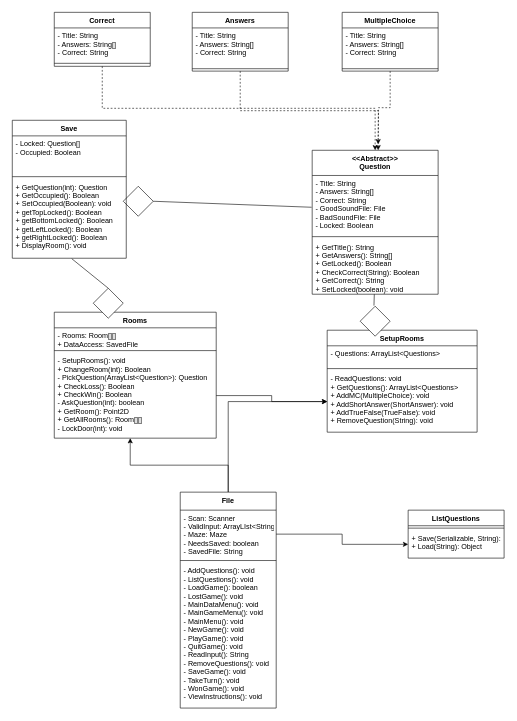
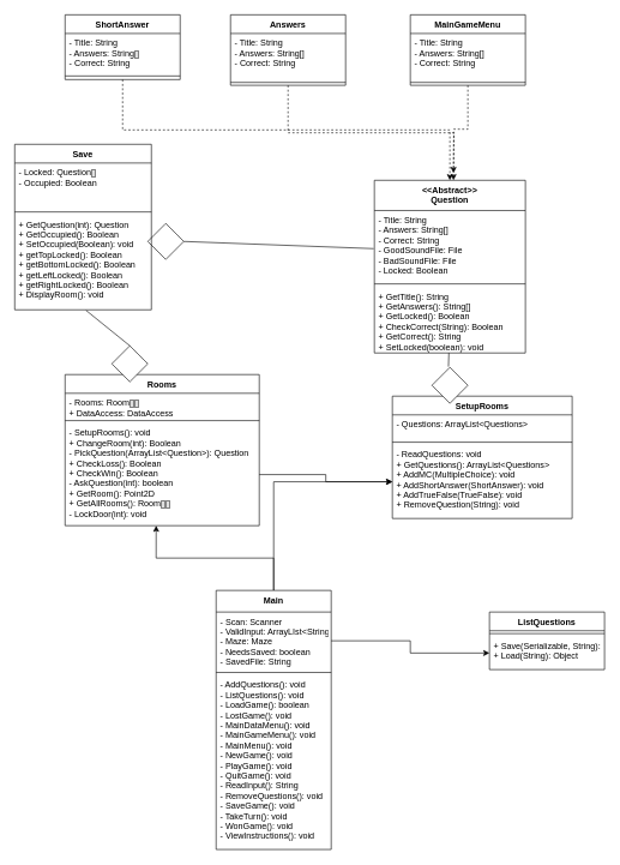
  <mxCell id="0" />
  <mxCell id="1" parent="0" />
  <mxCell id="2" value="Rooms" style="swimlane;fontStyle=1;align=center;verticalAlign=top;childLayout=stackLayout;horizontal=1;startSize=26;horizontalStack=0;resizeParent=1;resizeParentMax=0;resizeLast=0;collapsible=1;marginBottom=0;" parent="1" vertex="1"><mxGeometry x="90" y="520" width="270" height="210" as="geometry" /></mxCell>
- <mxCell id="3" value="- Rooms: Room[][]&#10;+ DataAccess: SavedFile" style="text;strokeColor=none;fillColor=none;align=left;verticalAlign=top;spacingLeft=4;spacingRight=4;overflow=hidden;rotatable=0;points=[[0,0.5],[1,0.5]];portConstraint=eastwest;" parent="2" vertex="1"><mxGeometry y="26" width="270" height="34" as="geometry" /></mxCell>
+ <mxCell id="3" value="- Rooms: Room[][]&#10;+ DataAccess: DataAccess" style="text;strokeColor=none;fillColor=none;align=left;verticalAlign=top;spacingLeft=4;spacingRight=4;overflow=hidden;rotatable=0;points=[[0,0.5],[1,0.5]];portConstraint=eastwest;" parent="2" vertex="1"><mxGeometry y="26" width="270" height="34" as="geometry" /></mxCell>
  <mxCell id="4" value="" style="line;strokeWidth=1;fillColor=none;align=left;verticalAlign=middle;spacingTop=-1;spacingLeft=3;spacingRight=3;rotatable=0;labelPosition=right;points=[];portConstraint=eastwest;" parent="2" vertex="1"><mxGeometry y="60" width="270" height="8" as="geometry" /></mxCell>
  <mxCell id="5" value="- SetupRooms(): void&#10;+ ChangeRoom(int): Boolean&#10;- PickQuestion(ArrayList&lt;Question&gt;): Question&#10;+ CheckLoss(): Boolean&#10;+ CheckWin(): Boolean&#10;- AskQuestion(int): boolean&#10;+ GetRoom(): Point2D&#10;+ GetAllRooms(): Room[][]&#10;- LockDoor(int): void" style="text;strokeColor=none;fillColor=none;align=left;verticalAlign=top;spacingLeft=4;spacingRight=4;overflow=hidden;rotatable=0;points=[[0,0.5],[1,0.5]];portConstraint=eastwest;" parent="2" vertex="1"><mxGeometry y="68" width="270" height="142" as="geometry" /></mxCell>
  <mxCell id="6" value="" style="rhombus;whiteSpace=wrap;html=1;" parent="1" vertex="1"><mxGeometry x="155" y="480" width="50" height="50" as="geometry" /></mxCell>
  <mxCell id="7" value="" style="endArrow=none;html=1;entryX=0.522;entryY=1.006;entryDx=0;entryDy=0;entryPerimeter=0;exitX=0.5;exitY=0;exitDx=0;exitDy=0;" parent="1" source="6" target="46" edge="1"><mxGeometry width="50" height="50" relative="1" as="geometry"><mxPoint x="183.159" y="520" as="sourcePoint" /><mxPoint x="188.87" y="429.628" as="targetPoint" /></mxGeometry></mxCell>
  <mxCell id="8" value="" style="endArrow=none;html=1;exitX=1;exitY=0.5;exitDx=0;exitDy=0;" parent="1" source="13" edge="1"><mxGeometry width="50" height="50" relative="1" as="geometry"><mxPoint x="380" y="375" as="sourcePoint" /><mxPoint x="519" y="345" as="targetPoint" /></mxGeometry></mxCell>
  <mxCell id="9" value="&lt;&lt;Abstract&gt;&gt;&#10;Question" style="swimlane;fontStyle=1;align=center;verticalAlign=top;childLayout=stackLayout;horizontal=1;startSize=42;horizontalStack=0;resizeParent=1;resizeParentMax=0;resizeLast=0;collapsible=1;marginBottom=0;" parent="1" vertex="1"><mxGeometry x="520" y="250" width="210" height="240" as="geometry" /></mxCell>
  <mxCell id="10" value="- Title: String&#10;- Answers: String[]&#10;- Correct: String&#10;- GoodSoundFile: File&#10;- BadSoundFile: File&#10;- Locked: Boolean" style="text;strokeColor=none;fillColor=none;align=left;verticalAlign=top;spacingLeft=4;spacingRight=4;overflow=hidden;rotatable=0;points=[[0,0.5],[1,0.5]];portConstraint=eastwest;" parent="9" vertex="1"><mxGeometry y="42" width="210" height="98" as="geometry" /></mxCell>
  <mxCell id="11" value="" style="line;strokeWidth=1;fillColor=none;align=left;verticalAlign=middle;spacingTop=-1;spacingLeft=3;spacingRight=3;rotatable=0;labelPosition=right;points=[];portConstraint=eastwest;" parent="9" vertex="1"><mxGeometry y="140" width="210" height="8" as="geometry" /></mxCell>
  <mxCell id="12" value="+ GetTitle(): String&#10;+ GetAnswers(): String[]&#10;+ GetLocked(): Boolean&#10;+ CheckCorrect(String): Boolean&#10;+ GetCorrect(): String&#10;+ SetLocked(boolean): void" style="text;strokeColor=none;fillColor=none;align=left;verticalAlign=top;spacingLeft=4;spacingRight=4;overflow=hidden;rotatable=0;points=[[0,0.5],[1,0.5]];portConstraint=eastwest;" parent="9" vertex="1"><mxGeometry y="148" width="210" height="92" as="geometry" /></mxCell>
  <mxCell id="13" value="" style="rhombus;whiteSpace=wrap;html=1;" parent="1" vertex="1"><mxGeometry x="205" y="310" width="50" height="50" as="geometry" /></mxCell>
  <mxCell id="14" style="edgeStyle=orthogonalEdgeStyle;rounded=0;orthogonalLoop=1;jettySize=auto;html=1;exitX=0.5;exitY=1;exitDx=0;exitDy=0;entryX=0.5;entryY=0;entryDx=0;entryDy=0;dashed=1;" parent="1" source="15" target="9" edge="1"><mxGeometry relative="1" as="geometry" /></mxCell>
- <mxCell id="15" value="Correct" style="swimlane;fontStyle=1;align=center;verticalAlign=top;childLayout=stackLayout;horizontal=1;startSize=26;horizontalStack=0;resizeParent=1;resizeParentMax=0;resizeLast=0;collapsible=1;marginBottom=0;" parent="1" vertex="1"><mxGeometry x="90" y="20" width="160" height="90" as="geometry" /></mxCell>
+ <mxCell id="15" value="ShortAnswer" style="swimlane;fontStyle=1;align=center;verticalAlign=top;childLayout=stackLayout;horizontal=1;startSize=26;horizontalStack=0;resizeParent=1;resizeParentMax=0;resizeLast=0;collapsible=1;marginBottom=0;" parent="1" vertex="1"><mxGeometry x="90" y="20" width="160" height="90" as="geometry" /></mxCell>
  <mxCell id="16" value="- Title: String&#10;- Answers: String[]&#10;- Correct: String&#10;" style="text;strokeColor=none;fillColor=none;align=left;verticalAlign=top;spacingLeft=4;spacingRight=4;overflow=hidden;rotatable=0;points=[[0,0.5],[1,0.5]];portConstraint=eastwest;" parent="15" vertex="1"><mxGeometry y="26" width="160" height="54" as="geometry" /></mxCell>
  <mxCell id="17" value="" style="line;strokeWidth=1;fillColor=none;align=left;verticalAlign=middle;spacingTop=-1;spacingLeft=3;spacingRight=3;rotatable=0;labelPosition=right;points=[];portConstraint=eastwest;" parent="15" vertex="1"><mxGeometry y="80" width="160" height="10" as="geometry" /></mxCell>
  <mxCell id="18" style="edgeStyle=orthogonalEdgeStyle;rounded=0;orthogonalLoop=1;jettySize=auto;html=1;exitX=0.5;exitY=1;exitDx=0;exitDy=0;dashed=1;" parent="1" source="19" edge="1"><mxGeometry relative="1" as="geometry"><mxPoint x="630" y="250" as="targetPoint" /></mxGeometry></mxCell>
  <mxCell id="19" value="Answers" style="swimlane;fontStyle=1;align=center;verticalAlign=top;childLayout=stackLayout;horizontal=1;startSize=26;horizontalStack=0;resizeParent=1;resizeParentMax=0;resizeLast=0;collapsible=1;marginBottom=0;" parent="1" vertex="1"><mxGeometry x="320" y="20" width="160" height="98" as="geometry" /></mxCell>
  <mxCell id="20" value="- Title: String&#10;- Answers: String[]&#10;- Correct: String&#10;" style="text;strokeColor=none;fillColor=none;align=left;verticalAlign=top;spacingLeft=4;spacingRight=4;overflow=hidden;rotatable=0;points=[[0,0.5],[1,0.5]];portConstraint=eastwest;" parent="19" vertex="1"><mxGeometry y="26" width="160" height="64" as="geometry" /></mxCell>
  <mxCell id="21" value="" style="line;strokeWidth=1;fillColor=none;align=left;verticalAlign=middle;spacingTop=-1;spacingLeft=3;spacingRight=3;rotatable=0;labelPosition=right;points=[];portConstraint=eastwest;" parent="19" vertex="1"><mxGeometry y="90" width="160" height="8" as="geometry" /></mxCell>
  <mxCell id="22" style="edgeStyle=orthogonalEdgeStyle;rounded=0;orthogonalLoop=1;jettySize=auto;html=1;exitX=0.5;exitY=1;exitDx=0;exitDy=0;dashed=1;" parent="1" source="23" edge="1"><mxGeometry relative="1" as="geometry"><mxPoint x="630" y="240" as="targetPoint" /></mxGeometry></mxCell>
- <mxCell id="23" value="MultipleChoice" style="swimlane;fontStyle=1;align=center;verticalAlign=top;childLayout=stackLayout;horizontal=1;startSize=26;horizontalStack=0;resizeParent=1;resizeParentMax=0;resizeLast=0;collapsible=1;marginBottom=0;" parent="1" vertex="1"><mxGeometry x="570" y="20" width="160" height="98" as="geometry" /></mxCell>
+ <mxCell id="23" value="MainGameMenu" style="swimlane;fontStyle=1;align=center;verticalAlign=top;childLayout=stackLayout;horizontal=1;startSize=26;horizontalStack=0;resizeParent=1;resizeParentMax=0;resizeLast=0;collapsible=1;marginBottom=0;" parent="1" vertex="1"><mxGeometry x="570" y="20" width="160" height="98" as="geometry" /></mxCell>
  <mxCell id="24" value="- Title: String&#10;- Answers: String[]&#10;- Correct: String&#10;" style="text;strokeColor=none;fillColor=none;align=left;verticalAlign=top;spacingLeft=4;spacingRight=4;overflow=hidden;rotatable=0;points=[[0,0.5],[1,0.5]];portConstraint=eastwest;" parent="23" vertex="1"><mxGeometry y="26" width="160" height="64" as="geometry" /></mxCell>
  <mxCell id="25" value="" style="line;strokeWidth=1;fillColor=none;align=left;verticalAlign=middle;spacingTop=-1;spacingLeft=3;spacingRight=3;rotatable=0;labelPosition=right;points=[];portConstraint=eastwest;" parent="23" vertex="1"><mxGeometry y="90" width="160" height="8" as="geometry" /></mxCell>
  <mxCell id="26" value="SetupRooms" style="swimlane;fontStyle=1;align=center;verticalAlign=top;childLayout=stackLayout;horizontal=1;startSize=26;horizontalStack=0;resizeParent=1;resizeParentMax=0;resizeLast=0;collapsible=1;marginBottom=0;" parent="1" vertex="1"><mxGeometry x="545" y="550" width="250" height="170" as="geometry" /></mxCell>
  <mxCell id="27" value="- Questions: ArrayList&lt;Questions&gt;&#10;" style="text;strokeColor=none;fillColor=none;align=left;verticalAlign=top;spacingLeft=4;spacingRight=4;overflow=hidden;rotatable=0;points=[[0,0.5],[1,0.5]];portConstraint=eastwest;" parent="26" vertex="1"><mxGeometry y="26" width="250" height="34" as="geometry" /></mxCell>
  <mxCell id="28" value="" style="line;strokeWidth=1;fillColor=none;align=left;verticalAlign=middle;spacingTop=-1;spacingLeft=3;spacingRight=3;rotatable=0;labelPosition=right;points=[];portConstraint=eastwest;" parent="26" vertex="1"><mxGeometry y="60" width="250" height="8" as="geometry" /></mxCell>
  <mxCell id="29" value="- ReadQuestions: void&#10;+ GetQuestions(): ArrayList&lt;Questions&gt;&#10;+ AddMC(MultipleChoice): void&#10;+ AddShortAnswer(ShortAnswer): void&#10;+ AddTrueFalse(TrueFalse): void&#10;+ RemoveQuestion(String): void" style="text;strokeColor=none;fillColor=none;align=left;verticalAlign=top;spacingLeft=4;spacingRight=4;overflow=hidden;rotatable=0;points=[[0,0.5],[1,0.5]];portConstraint=eastwest;" parent="26" vertex="1"><mxGeometry y="68" width="250" height="102" as="geometry" /></mxCell>
  <mxCell id="30" value="" style="endArrow=none;html=1;" parent="1" target="12" edge="1"><mxGeometry width="50" height="50" relative="1" as="geometry"><mxPoint x="623" y="509" as="sourcePoint" /><mxPoint x="675" y="480" as="targetPoint" /></mxGeometry></mxCell>
  <mxCell id="31" value="" style="rhombus;whiteSpace=wrap;html=1;" parent="1" vertex="1"><mxGeometry x="600" y="510" width="50" height="50" as="geometry" /></mxCell>
  <mxCell id="32" style="edgeStyle=orthogonalEdgeStyle;rounded=0;orthogonalLoop=1;jettySize=auto;html=1;entryX=0.469;entryY=1;entryDx=0;entryDy=0;entryPerimeter=0;" edge="1" parent="1" source="34" target="5"><mxGeometry relative="1" as="geometry" /></mxCell>
  <mxCell id="33" style="edgeStyle=orthogonalEdgeStyle;rounded=0;orthogonalLoop=1;jettySize=auto;html=1;" edge="1" parent="1" source="34" target="29"><mxGeometry relative="1" as="geometry" /></mxCell>
- <mxCell id="34" value="File" style="swimlane;fontStyle=1;align=center;verticalAlign=top;childLayout=stackLayout;horizontal=1;startSize=30;horizontalStack=0;resizeParent=1;resizeParentMax=0;resizeLast=0;collapsible=1;marginBottom=0;" vertex="1" parent="1"><mxGeometry x="300" y="820" width="160" height="360" as="geometry" /></mxCell>
+ <mxCell id="34" value="Main" style="swimlane;fontStyle=1;align=center;verticalAlign=top;childLayout=stackLayout;horizontal=1;startSize=30;horizontalStack=0;resizeParent=1;resizeParentMax=0;resizeLast=0;collapsible=1;marginBottom=0;" vertex="1" parent="1"><mxGeometry x="300" y="820" width="160" height="360" as="geometry" /></mxCell>
  <mxCell id="35" value="- Scan: Scanner&#10;- ValidInput: ArrayLIst&lt;String&gt;&#10;- Maze: Maze&#10;- NeedsSaved: boolean&#10;- SavedFile: String" style="text;strokeColor=none;fillColor=none;align=left;verticalAlign=top;spacingLeft=4;spacingRight=4;overflow=hidden;rotatable=0;points=[[0,0.5],[1,0.5]];portConstraint=eastwest;" vertex="1" parent="34"><mxGeometry y="30" width="160" height="80" as="geometry" /></mxCell>
  <mxCell id="36" value="" style="line;strokeWidth=1;fillColor=none;align=left;verticalAlign=middle;spacingTop=-1;spacingLeft=3;spacingRight=3;rotatable=0;labelPosition=right;points=[];portConstraint=eastwest;" vertex="1" parent="34"><mxGeometry y="110" width="160" height="8" as="geometry" /></mxCell>
  <mxCell id="37" value="- AddQuestions(): void&#10;- ListQuestions(): void&#10;- LoadGame(): boolean&#10;- LostGame(): void&#10;- MainDataMenu(): void&#10;- MainGameMenu(): void&#10;- MainMenu(): void&#10;- NewGame(): void&#10;- PlayGame(): void&#10;- QuitGame(): void&#10;- ReadInput(): String&#10;- RemoveQuestions(): void&#10;- SaveGame(): void&#10;- TakeTurn(): void&#10;- WonGame(): void&#10;- ViewInstructions(): void" style="text;strokeColor=none;fillColor=none;align=left;verticalAlign=top;spacingLeft=4;spacingRight=4;overflow=hidden;rotatable=0;points=[[0,0.5],[1,0.5]];portConstraint=eastwest;" vertex="1" parent="34"><mxGeometry y="118" width="160" height="242" as="geometry" /></mxCell>
  <mxCell id="38" style="edgeStyle=orthogonalEdgeStyle;rounded=0;orthogonalLoop=1;jettySize=auto;html=1;entryX=0;entryY=0.5;entryDx=0;entryDy=0;" edge="1" parent="1" source="5" target="29"><mxGeometry relative="1" as="geometry" /></mxCell>
  <mxCell id="39" value="ListQuestions" style="swimlane;fontStyle=1;align=center;verticalAlign=top;childLayout=stackLayout;horizontal=1;startSize=26;horizontalStack=0;resizeParent=1;resizeParentMax=0;resizeLast=0;collapsible=1;marginBottom=0;" vertex="1" parent="1"><mxGeometry x="680" y="850" width="160" height="80" as="geometry" /></mxCell>
  <mxCell id="40" value="" style="line;strokeWidth=1;fillColor=none;align=left;verticalAlign=middle;spacingTop=-1;spacingLeft=3;spacingRight=3;rotatable=0;labelPosition=right;points=[];portConstraint=eastwest;" vertex="1" parent="39"><mxGeometry y="26" width="160" height="8" as="geometry" /></mxCell>
  <mxCell id="41" value="+ Save(Serializable, String): void&#10;+ Load(String): Object" style="text;strokeColor=none;fillColor=none;align=left;verticalAlign=top;spacingLeft=4;spacingRight=4;overflow=hidden;rotatable=0;points=[[0,0.5],[1,0.5]];portConstraint=eastwest;" vertex="1" parent="39"><mxGeometry y="34" width="160" height="46" as="geometry" /></mxCell>
  <mxCell id="42" style="edgeStyle=orthogonalEdgeStyle;rounded=0;orthogonalLoop=1;jettySize=auto;html=1;" edge="1" parent="1" source="35" target="41"><mxGeometry relative="1" as="geometry" /></mxCell>
  <mxCell id="43" value="Save" style="swimlane;fontStyle=1;align=center;verticalAlign=top;childLayout=stackLayout;horizontal=1;startSize=26;horizontalStack=0;resizeParent=1;resizeParentMax=0;resizeLast=0;collapsible=1;marginBottom=0;" parent="1" vertex="1"><mxGeometry x="20" y="200" width="190" height="230" as="geometry" /></mxCell>
  <mxCell id="44" value="- Locked: Question[]&#10;- Occupied: Boolean" style="text;strokeColor=none;fillColor=none;align=left;verticalAlign=top;spacingLeft=4;spacingRight=4;overflow=hidden;rotatable=0;points=[[0,0.5],[1,0.5]];portConstraint=eastwest;" parent="43" vertex="1"><mxGeometry y="26" width="190" height="64" as="geometry" /></mxCell>
  <mxCell id="45" value="" style="line;strokeWidth=1;fillColor=none;align=left;verticalAlign=middle;spacingTop=-1;spacingLeft=3;spacingRight=3;rotatable=0;labelPosition=right;points=[];portConstraint=eastwest;" parent="43" vertex="1"><mxGeometry y="90" width="190" height="8" as="geometry" /></mxCell>
  <mxCell id="46" value="+ GetQuestion(int): Question&#10;+ GetOccupied(): Boolean&#10;+ SetOccupied(Boolean): void&#10;+ getTopLocked(): Boolean&#10;+ getBottomLocked(): Boolean&#10;+ getLeftLocked(): Boolean&#10;+ getRightLocked(): Boolean&#10;+ DisplayRoom(): void" style="text;strokeColor=none;fillColor=none;align=left;verticalAlign=top;spacingLeft=4;spacingRight=4;overflow=hidden;rotatable=0;points=[[0,0.5],[1,0.5]];portConstraint=eastwest;" parent="43" vertex="1"><mxGeometry y="98" width="190" height="132" as="geometry" /></mxCell>
